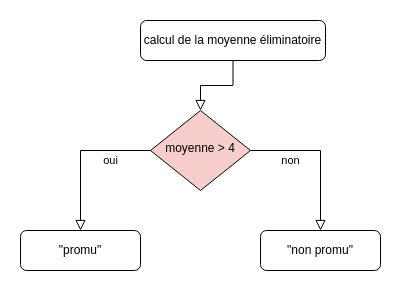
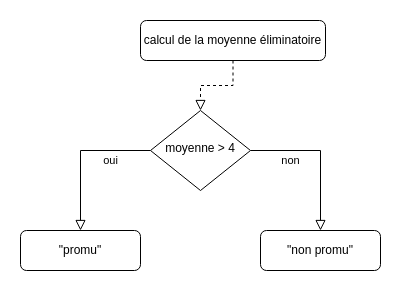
  <mxCell id="0" />
  <mxCell id="1" parent="0" />
- <mxCell id="2" value="" style="rounded=0;html=1;jettySize=auto;orthogonalLoop=1;fontSize=11;endArrow=block;endFill=0;endSize=8;strokeWidth=1;shadow=0;labelBackgroundColor=none;edgeStyle=orthogonalEdgeStyle;" edge="1" parent="1" source="3" target="6"><mxGeometry relative="1" as="geometry" /></mxCell>
+ <mxCell id="2" value="" style="rounded=0;html=1;jettySize=auto;orthogonalLoop=1;fontSize=11;endArrow=block;endFill=0;endSize=8;strokeWidth=1;shadow=0;labelBackgroundColor=none;edgeStyle=orthogonalEdgeStyle;dashed=1;" edge="1" parent="1" source="3" target="6"><mxGeometry relative="1" as="geometry" /></mxCell>
  <mxCell id="3" value="calcul de la moyenne éliminatoire" style="rounded=1;whiteSpace=wrap;html=1;fontSize=12;glass=0;strokeWidth=1;shadow=0;" vertex="1" parent="1"><mxGeometry x="140" y="20" width="185" height="40" as="geometry" /></mxCell>
  <mxCell id="4" value="oui" style="rounded=0;html=1;jettySize=auto;orthogonalLoop=1;fontSize=11;endArrow=block;endFill=0;endSize=8;strokeWidth=1;shadow=0;labelBackgroundColor=none;edgeStyle=orthogonalEdgeStyle;entryX=0.5;entryY=0;entryDx=0;entryDy=0;exitX=0;exitY=0.5;exitDx=0;exitDy=0;" edge="1" parent="1" source="6" target="8"><mxGeometry x="-0.467" y="10" relative="1" as="geometry"><mxPoint as="offset" /><mxPoint x="200" y="230" as="targetPoint" /></mxGeometry></mxCell>
  <mxCell id="5" value="non" style="edgeStyle=orthogonalEdgeStyle;rounded=0;html=1;jettySize=auto;orthogonalLoop=1;fontSize=11;endArrow=block;endFill=0;endSize=8;strokeWidth=1;shadow=0;labelBackgroundColor=none;" edge="1" parent="1" source="6" target="7"><mxGeometry x="-0.467" y="-10" relative="1" as="geometry"><mxPoint as="offset" /></mxGeometry></mxCell>
- <mxCell id="6" value="moyenne &amp;gt; 4" style="rhombus;whiteSpace=wrap;html=1;shadow=0;fontFamily=Helvetica;fontSize=12;align=center;strokeWidth=1;spacing=6;spacingTop=-4;fillColor=#f8cecc;" vertex="1" parent="1"><mxGeometry x="150" y="110" width="100" height="80" as="geometry" /></mxCell>
+ <mxCell id="6" value="moyenne &amp;gt; 4" style="rhombus;whiteSpace=wrap;html=1;shadow=0;fontFamily=Helvetica;fontSize=12;align=center;strokeWidth=1;spacing=6;spacingTop=-4;" vertex="1" parent="1"><mxGeometry x="150" y="110" width="100" height="80" as="geometry" /></mxCell>
  <mxCell id="7" value="&quot;non promu&quot;" style="rounded=1;whiteSpace=wrap;html=1;fontSize=12;glass=0;strokeWidth=1;shadow=0;" vertex="1" parent="1"><mxGeometry x="260" y="230" width="120" height="40" as="geometry" /></mxCell>
  <mxCell id="8" value="&quot;promu&quot;" style="rounded=1;whiteSpace=wrap;html=1;fontSize=12;glass=0;strokeWidth=1;shadow=0;" vertex="1" parent="1"><mxGeometry x="20" y="230" width="120" height="40" as="geometry" /></mxCell>
